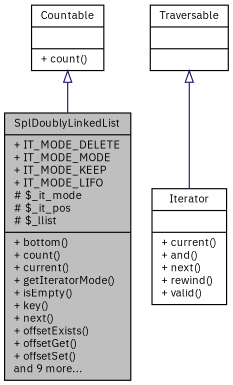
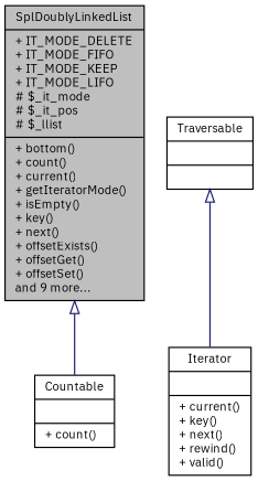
  digraph {
    fontname="IBM Plex Sans"
    node [color=black fillcolor=white fontname="IBM Plex Sans" fontsize=10 shape=record style=filled]
    edge [arrowtail=onormal color=midnightblue dir=back fontname="IBM Plex Sans" fontsize=10 labelfontname=Helvetica labelfontsize=10 style=solid]
-   n1 [fillcolor=grey75 fontcolor=black height=0.2 label="{SplDoublyLinkedList\n|+ IT_MODE_DELETE\l+ IT_MODE_MODE\l+ IT_MODE_KEEP\l+ IT_MODE_LIFO\l# $_it_mode\l# $_it_pos\l# $_llist\l|+ bottom()\l+ count()\l+ current()\l+ getIteratorMode()\l+ isEmpty()\l+ key()\l+ next()\l+ offsetExists()\l+ offsetGet()\l+ offsetSet()\land 9 more...\l}" width=0.4]
-   n2 [height=0.2 label="{Iterator\n||+ current()\l+ and()\l+ next()\l+ rewind()\l+ valid()\l}" width=0.4]
+   n1 [fillcolor=grey75 fontcolor=black height=0.2 label="{SplDoublyLinkedList\n|+ IT_MODE_DELETE\l+ IT_MODE_FIFO\l+ IT_MODE_KEEP\l+ IT_MODE_LIFO\l# $_it_mode\l# $_it_pos\l# $_llist\l|+ bottom()\l+ count()\l+ current()\l+ getIteratorMode()\l+ isEmpty()\l+ key()\l+ next()\l+ offsetExists()\l+ offsetGet()\l+ offsetSet()\land 9 more...\l}" width=0.4]
+   n2 [height=0.2 label="{Iterator\n||+ current()\l+ key()\l+ next()\l+ rewind()\l+ valid()\l}" width=0.4]
    n3 [height=0.2 label="{Traversable\n||}" width=0.4]
    n4 [height=0.2 label="{Countable\n||+ count()\l}" width=0.4]
    n3 -> n2
-   n4 -> n1
+   n1 -> n4
  }
